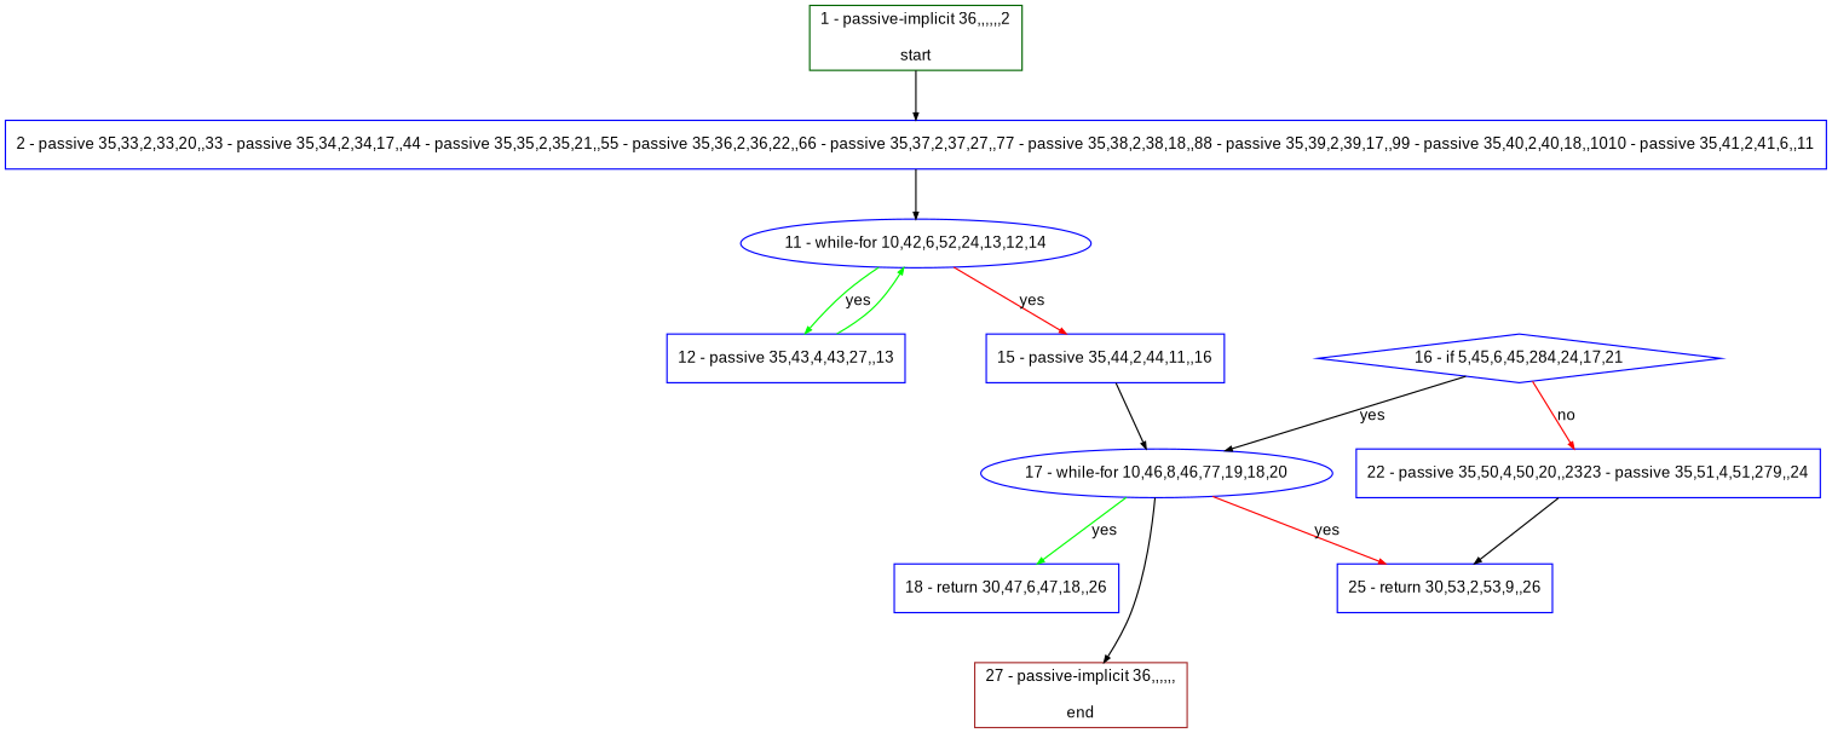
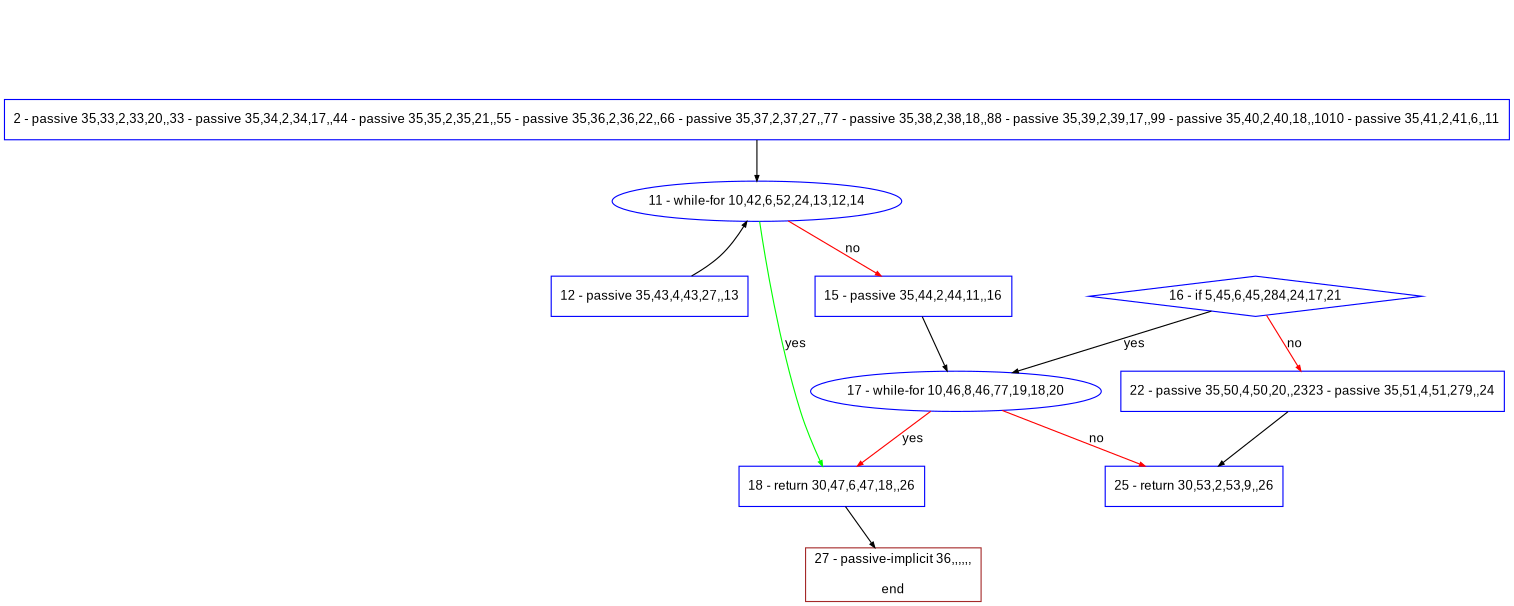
  digraph {
    bgcolor=white
    compound=true
    fillcolor="#FFFFCC"
    fontname=Arial
    fontsize=12
    pack=true
    packmode=clust
    style="rounded,filled"
    node [color="#0000ff" compound=true fillcolor="#ffffff" fixedsize=false fontname=Arial fontsize=12 node_initialized=no shape=box style=filled]
    edge [arrowhead=normal arrowsize=0.5 arrowtail=none color="#000000" compound=true dir=forward fontcolor=black fontname=Arial fontsize=12]
    n1 [label="2 - passive 35,33,2,33,20,,33 - passive 35,34,2,34,17,,44 - passive 35,35,2,35,21,,55 - passive 35,36,2,36,22,,66 - passive 35,37,2,37,27,,77 - passive 35,38,2,38,18,,88 - passive 35,39,2,39,17,,99 - passive 35,40,2,40,18,,1010 - passive 35,41,2,41,6,,11"]
    n2 [label="11 - while-for 10,42,6,52,24,13,12,14" shape=oval]
    n3 [label="12 - passive 35,43,4,43,27,,13"]
    n4 [label="15 - passive 35,44,2,44,11,,16"]
-   n5 [color="#006400" label="1 - passive-implicit 36,,,,,,2\n\nstart"]
    n6 [label="17 - while-for 10,46,8,46,77,19,18,20" shape=oval]
    n7 [label="16 - if 5,45,6,45,284,24,17,21" shape=diamond]
    n8 [label="22 - passive 35,50,4,50,20,,2323 - passive 35,51,4,51,279,,24"]
    n9 [label="18 - return 30,47,6,47,18,,26"]
    n10 [label="25 - return 30,53,2,53,9,,26"]
    n11 [color="#a52a2a" label="27 - passive-implicit 36,,,,,,\n\nend"]
    n1 -> n2
-   n2 -> n3 [color="#00ff00" label=yes]
-   n2 -> n4 [color="#ff0000" label=yes]
-   n3 -> n2 [color="#00ff00"]
+   n2 -> n9 [color="#00ff00" label=yes]
+   n2 -> n4 [color="#ff0000" label=no]
+   n3 -> n2
    n4 -> n6
-   n5 -> n1
-   n6 -> n9 [color="#00ff00" label=yes]
-   n6 -> n10 [color="#ff0000" label=yes]
+   n6 -> n9 [color="#ff0000" label=yes]
+   n6 -> n10 [color="#ff0000" label=no]
    n7 -> n6 [label=yes]
    n7 -> n8 [color="#ff0000" label=no]
    n8 -> n10
-   n6 -> n11
+   n9 -> n11
  }
